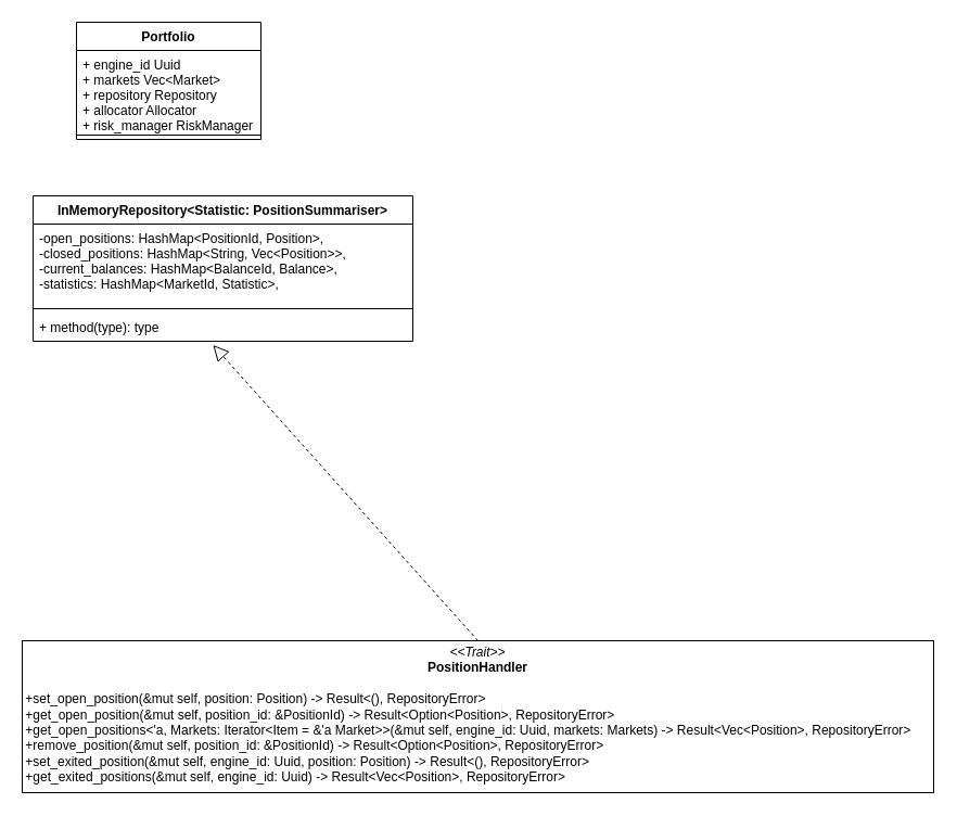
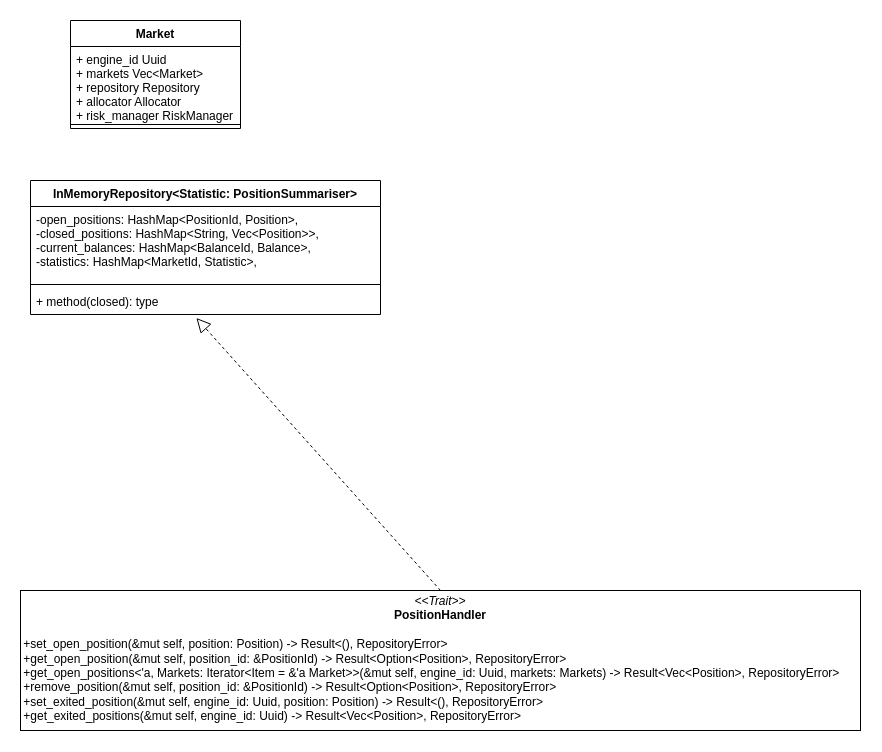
  <mxCell id="0" />
  <mxCell id="1" parent="0" />
- <mxCell id="2" value="Portfolio" style="swimlane;fontStyle=1;align=center;verticalAlign=top;childLayout=stackLayout;horizontal=1;startSize=26;horizontalStack=0;resizeParent=1;resizeParentMax=0;resizeLast=0;collapsible=1;marginBottom=0;" vertex="1" parent="1"><mxGeometry x="70" y="20" width="170" height="108" as="geometry" /></mxCell>
+ <mxCell id="2" value="Market" style="swimlane;fontStyle=1;align=center;verticalAlign=top;childLayout=stackLayout;horizontal=1;startSize=26;horizontalStack=0;resizeParent=1;resizeParentMax=0;resizeLast=0;collapsible=1;marginBottom=0;" vertex="1" parent="1"><mxGeometry x="70" y="20" width="170" height="108" as="geometry" /></mxCell>
  <mxCell id="3" value=" + engine_id Uuid&#10;        + markets Vec&lt;Market&gt;&#10;        + repository Repository &#10;        + allocator Allocator &#10;        + risk_manager RiskManager" style="text;strokeColor=none;fillColor=none;align=left;verticalAlign=top;spacingLeft=4;spacingRight=4;overflow=hidden;rotatable=0;points=[[0,0.5],[1,0.5]];portConstraint=eastwest;labelBackgroundColor=none;" vertex="1" parent="2"><mxGeometry y="26" width="170" height="74" as="geometry" /></mxCell>
  <mxCell id="4" value="" style="line;strokeWidth=1;fillColor=none;align=left;verticalAlign=middle;spacingTop=-1;spacingLeft=3;spacingRight=3;rotatable=0;labelPosition=right;points=[];portConstraint=eastwest;strokeColor=inherit;" vertex="1" parent="2"><mxGeometry y="100" width="170" height="8" as="geometry" /></mxCell>
  <mxCell id="5" value="InMemoryRepository&lt;Statistic: PositionSummariser&gt;" style="swimlane;fontStyle=1;align=center;verticalAlign=top;childLayout=stackLayout;horizontal=1;startSize=26;horizontalStack=0;resizeParent=1;resizeParentMax=0;resizeLast=0;collapsible=1;marginBottom=0;labelBackgroundColor=none;fillColor=none;" vertex="1" parent="1"><mxGeometry x="30" y="180" width="350" height="134" as="geometry" /></mxCell>
  <mxCell id="6" value="-open_positions: HashMap&lt;PositionId, Position&gt;,&#10;-closed_positions: HashMap&lt;String, Vec&lt;Position&gt;&gt;,&#10;-current_balances: HashMap&lt;BalanceId, Balance&gt;,&#10;-statistics: HashMap&lt;MarketId, Statistic&gt;," style="text;strokeColor=none;fillColor=none;align=left;verticalAlign=top;spacingLeft=4;spacingRight=4;overflow=hidden;rotatable=0;points=[[0,0.5],[1,0.5]];portConstraint=eastwest;labelBackgroundColor=none;" vertex="1" parent="5"><mxGeometry y="26" width="350" height="74" as="geometry" /></mxCell>
  <mxCell id="7" value="" style="line;strokeWidth=1;fillColor=none;align=left;verticalAlign=middle;spacingTop=-1;spacingLeft=3;spacingRight=3;rotatable=0;labelPosition=right;points=[];portConstraint=eastwest;strokeColor=inherit;labelBackgroundColor=none;" vertex="1" parent="5"><mxGeometry y="100" width="350" height="8" as="geometry" /></mxCell>
- <mxCell id="8" value="+ method(type): type" style="text;strokeColor=none;fillColor=none;align=left;verticalAlign=top;spacingLeft=4;spacingRight=4;overflow=hidden;rotatable=0;points=[[0,0.5],[1,0.5]];portConstraint=eastwest;labelBackgroundColor=none;" vertex="1" parent="5"><mxGeometry y="108" width="350" height="26" as="geometry" /></mxCell>
+ <mxCell id="8" value="+ method(closed): type" style="text;strokeColor=none;fillColor=none;align=left;verticalAlign=top;spacingLeft=4;spacingRight=4;overflow=hidden;rotatable=0;points=[[0,0.5],[1,0.5]];portConstraint=eastwest;labelBackgroundColor=none;" vertex="1" parent="5"><mxGeometry y="108" width="350" height="26" as="geometry" /></mxCell>
  <mxCell id="9" value="&lt;p style=&quot;margin:0px;margin-top:4px;text-align:center;&quot;&gt;&lt;i&gt;&amp;lt;&amp;lt;Trait&amp;gt;&amp;gt;&lt;/i&gt;&lt;br&gt;&lt;b&gt;PositionHandler&lt;/b&gt;&lt;/p&gt;&lt;br&gt;&amp;nbsp;+set_open_position(&amp;amp;mut self, position: Position) -&amp;gt; Result&amp;lt;(), RepositoryError&amp;gt;&lt;br style=&quot;padding: 0px; margin: 0px;&quot;&gt;&amp;nbsp;+get_open_position(&amp;amp;mut self, position_id: &amp;amp;PositionId) -&amp;gt; Result&amp;lt;Option&amp;lt;Position&amp;gt;, RepositoryError&amp;gt;&lt;br style=&quot;padding: 0px; margin: 0px;&quot;&gt;&amp;nbsp;+get_open_positions&amp;lt;'a, Markets: Iterator&amp;lt;Item = &amp;amp;'a Market&amp;gt;&amp;gt;(&amp;amp;mut self, engine_id: Uuid, markets: Markets) -&amp;gt; Result&amp;lt;Vec&amp;lt;Position&amp;gt;, RepositoryError&amp;gt;&lt;br style=&quot;padding: 0px; margin: 0px;&quot;&gt;&amp;nbsp;+remove_position(&amp;amp;mut self, position_id: &amp;amp;PositionId) -&amp;gt; Result&amp;lt;Option&amp;lt;Position&amp;gt;, RepositoryError&amp;gt;&lt;br style=&quot;padding: 0px; margin: 0px;&quot;&gt;&amp;nbsp;+set_exited_position(&amp;amp;mut self, engine_id: Uuid, position: Position) -&amp;gt; Result&amp;lt;(), RepositoryError&amp;gt;&lt;br style=&quot;padding: 0px; margin: 0px;&quot;&gt;&amp;nbsp;+get_exited_positions(&amp;amp;mut self, engine_id: Uuid) -&amp;gt; Result&amp;lt;Vec&amp;lt;Position&amp;gt;, RepositoryError&amp;gt;" style="verticalAlign=top;align=left;overflow=fill;fontSize=12;fontFamily=Helvetica;html=1;labelBackgroundColor=none;fillColor=none;" vertex="1" parent="1"><mxGeometry x="20" y="590" width="840" height="140" as="geometry" /></mxCell>
  <mxCell id="10" value="" style="endArrow=block;dashed=1;endFill=0;endSize=12;html=1;exitX=0.5;exitY=0;exitDx=0;exitDy=0;entryX=0.474;entryY=1.134;entryDx=0;entryDy=0;entryPerimeter=0;" edge="1" parent="1" source="9" target="8"><mxGeometry width="160" relative="1" as="geometry"><mxPoint x="190" y="420" as="sourcePoint" /><mxPoint x="350" y="420" as="targetPoint" /></mxGeometry></mxCell>
